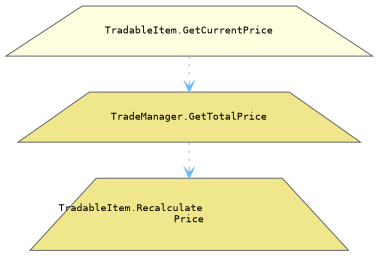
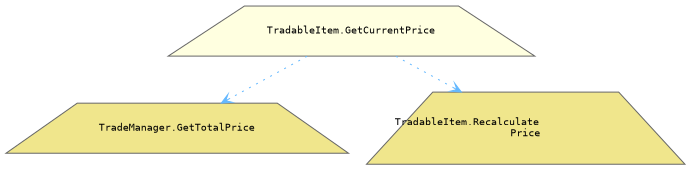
  digraph {
    rankdir=TB
    node [color=grey40 fillcolor=khaki fontname=Consolas fontsize=10 margin=0.1 shape=trapezium style=filled]
    edge [arrowhead=vee color=steelblue1 fontname=Helvetica fontsize=10 labelfontname=Helvetica labelfontsize=10 style=dotted]
    n1 [color=gray40 fontcolor=black height=0.2 label="TradeManager.GetTotalPrice" width=0.4]
    n2 [fillcolor=lightyellow height=0.2 label="TradableItem.GetCurrentPrice" width=0.4]
    n3 [height=0.2 label="TradableItem.Recalculate\lPrice" width=0.4]
    n2 -> n1
-   n1 -> n3
+   n2 -> n3
  }
